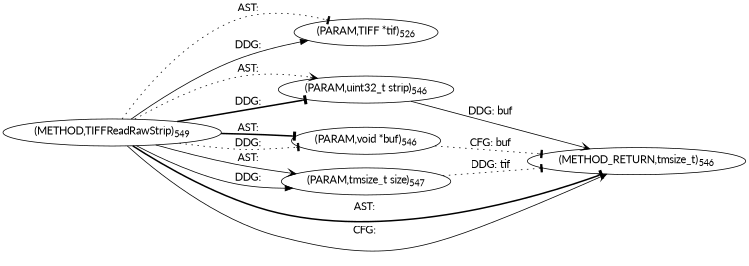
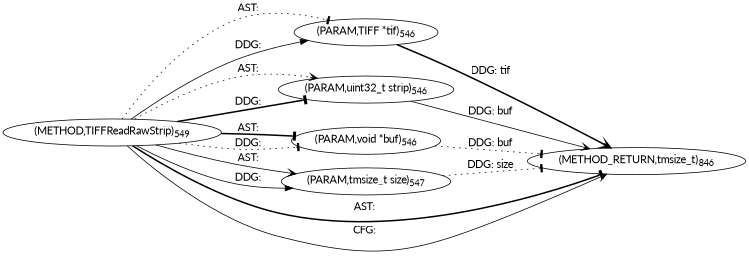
  digraph {
    fontname=Lato
    rankdir=LR
    node [fontname=Lato]
    edge [arrowhead=tee fontname=Lato style=dotted]
    n1 [label=<(METHOD,TIFFReadRawStrip)<SUB>549</SUB>>]
-   n2 [label=<(PARAM,TIFF *tif)<SUB>526</SUB>>]
+   n2 [label=<(PARAM,TIFF *tif)<SUB>546</SUB>>]
    n3 [label=<(PARAM,uint32_t strip)<SUB>546</SUB>>]
    n4 [label=<(PARAM,void *buf)<SUB>546</SUB>>]
    n5 [label=<(PARAM,tmsize_t size)<SUB>547</SUB>>]
-   n6 [label=<(METHOD_RETURN,tmsize_t)<SUB>546</SUB>>]
+   n6 [label=<(METHOD_RETURN,tmsize_t)<SUB>846</SUB>>]
    n1 -> n2 [label="AST: "]
    n1 -> n2 [arrowhead=normal label="DDG: " style=solid]
    n1 -> n3 [arrowhead=vee label="AST: "]
    n1 -> n3 [label="DDG: " style=bold]
    n1 -> n4 [label="AST: " style=bold]
    n1 -> n4 [label="DDG: "]
    n1 -> n5 [arrowhead=vee label="AST: " style=solid]
    n1 -> n5 [arrowhead=normal label="DDG: " style=solid]
    n1 -> n6 [label="AST: " style=bold]
    n1 -> n6 [arrowhead=vee label="CFG: " style=solid]
+   n2 -> n6 [arrowhead=vee label="DDG: tif" style=bold]
    n3 -> n6 [arrowhead=vee label="DDG: buf" style=solid]
-   n4 -> n6 [label="CFG: buf"]
-   n5 -> n6 [label="DDG: tif"]
+   n4 -> n6 [label="DDG: buf"]
+   n5 -> n6 [label="DDG: size"]
  }
